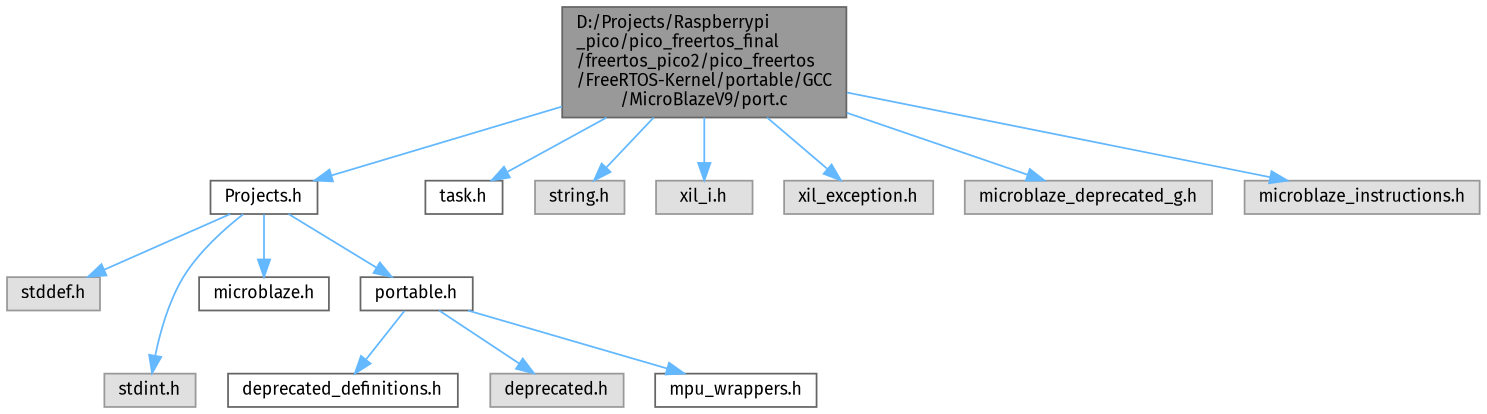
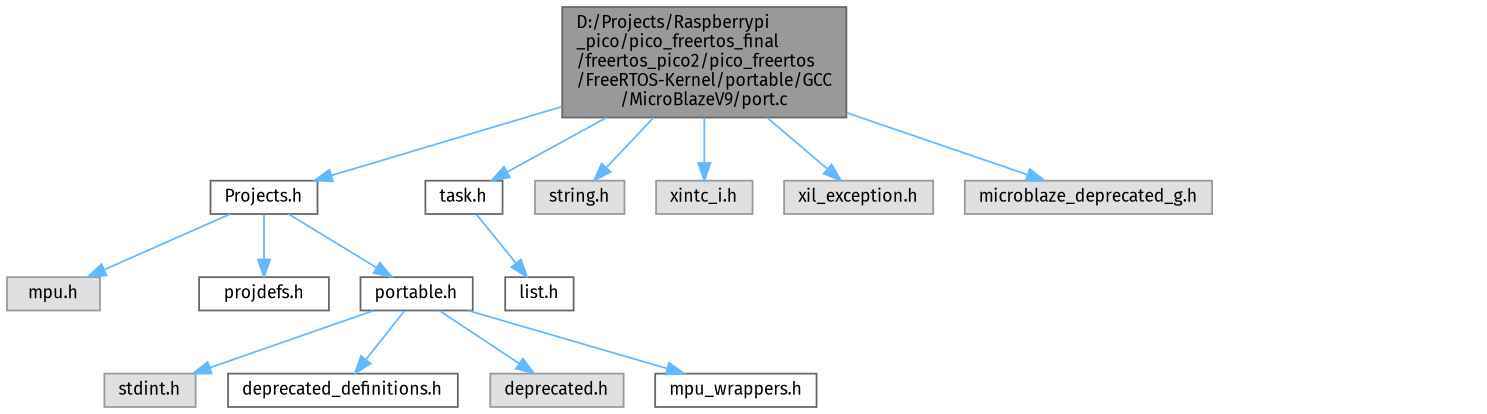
  digraph {
    fontname="Fira Sans"
    node [color=grey60 fillcolor="#E0E0E0" fontname="Fira Sans" fontsize=10 shape=box style=filled]
    edge [color=steelblue1 fontname="Fira Sans" fontsize=10 labelfontname=Helvetica labelfontsize=10 style=solid]
    n1 [color=gray40 fillcolor=grey60 fontcolor=black height=0.2 label="D:/Projects/Raspberrypi\l_pico/pico_freertos_final\l/freertos_pico2/pico_freertos\l/FreeRTOS-Kernel/portable/GCC\l/MicroBlazeV9/port.c" width=0.4]
    n2 [color=grey40 fillcolor=white height=0.2 label="Projects.h" width=0.4]
    n3 [color=grey40 fillcolor=white height=0.2 label="task.h" width=0.4]
    n4 [height=0.2 label="string.h" width=0.4]
-   n5 [height=0.2 label="xil_i.h" width=0.4]
+   n5 [height=0.2 label="xintc_i.h" width=0.4]
    n6 [height=0.2 label="xil_exception.h" width=0.4]
    n7 [height=0.2 label="microblaze_deprecated_g.h" width=0.4]
-   n8 [height=0.2 label="microblaze_instructions.h" width=0.4]
-   n9 [height=0.2 label="stddef.h" width=0.4]
+   n9 [height=0.2 label="mpu.h" width=0.4]
    n10 [height=0.2 label="stdint.h" width=0.4]
-   n11 [color=grey40 fillcolor=white height=0.2 label="microblaze.h" width=0.4]
+   n11 [color=grey40 fillcolor=white height=0.2 label="projdefs.h" width=0.4]
    n12 [color=grey40 fillcolor=white height=0.2 label="portable.h" width=0.4]
+   n13 [color=grey40 fillcolor=white height=0.2 label="list.h" width=0.4]
    n14 [color=grey40 fillcolor=white height=0.2 label="deprecated_definitions.h" width=0.4]
    n15 [height=0.2 label="deprecated.h" width=0.4]
    n16 [color=grey40 fillcolor=white height=0.2 label="mpu_wrappers.h" width=0.4]
    n1 -> n2
    n1 -> n3
    n1 -> n4
    n1 -> n5
    n1 -> n6
    n1 -> n7
-   n1 -> n8
    n2 -> n9
-   n2 -> n10
+   n12 -> n10
    n2 -> n11
    n2 -> n12
+   n3 -> n13
    n12 -> n14
    n12 -> n15
    n12 -> n16
  }
